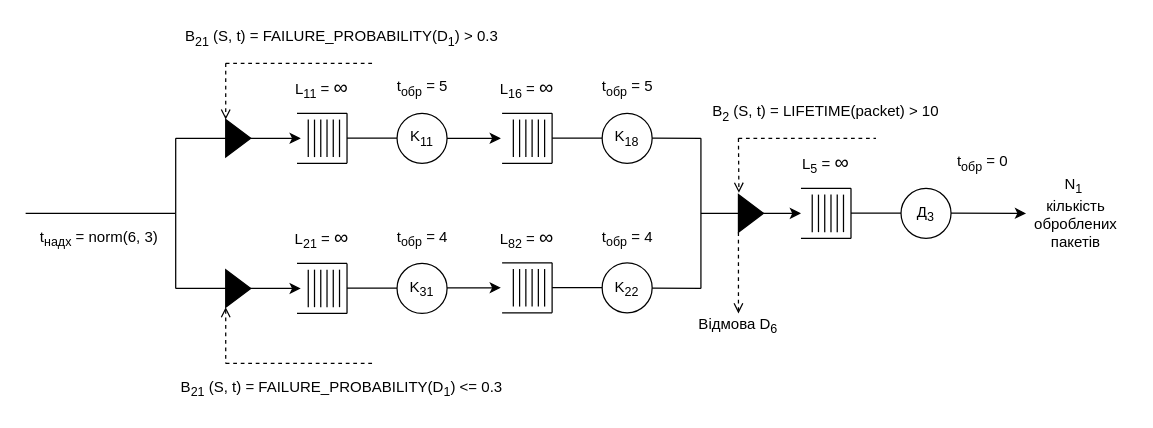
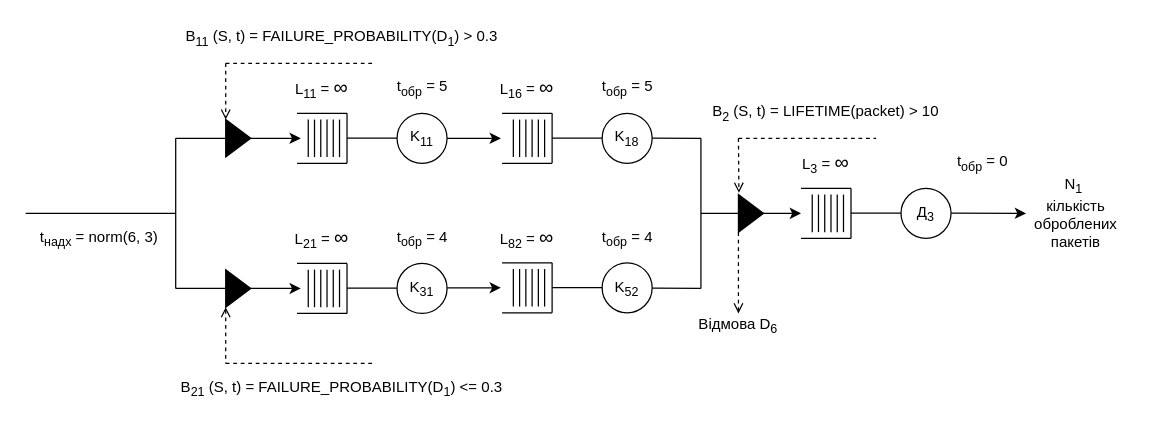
  <mxCell id="0" />
  <mxCell id="1" parent="0" />
  <mxCell id="2" value="t&lt;sub&gt;надх&lt;/sub&gt; = norm(6, 3)" style="text;html=1;align=center;verticalAlign=middle;whiteSpace=wrap;rounded=0;" parent="1" vertex="1"><mxGeometry x="24" y="180" width="110" height="20" as="geometry" /></mxCell>
  <mxCell id="3" value="" style="endArrow=none;html=1;rounded=0;" parent="1" edge="1"><mxGeometry width="50" height="50" relative="1" as="geometry"><mxPoint x="237" y="90" as="sourcePoint" /><mxPoint x="277" y="90" as="targetPoint" /></mxGeometry></mxCell>
  <mxCell id="4" value="" style="endArrow=none;html=1;rounded=0;" parent="1" edge="1"><mxGeometry width="50" height="50" relative="1" as="geometry"><mxPoint x="237" y="130" as="sourcePoint" /><mxPoint x="277" y="130" as="targetPoint" /></mxGeometry></mxCell>
  <mxCell id="5" value="" style="endArrow=none;html=1;rounded=0;" parent="1" edge="1"><mxGeometry width="50" height="50" relative="1" as="geometry"><mxPoint x="277" y="90" as="sourcePoint" /><mxPoint x="277" y="130" as="targetPoint" /></mxGeometry></mxCell>
  <mxCell id="6" value="" style="endArrow=none;html=1;rounded=0;" parent="1" edge="1"><mxGeometry width="50" height="50" relative="1" as="geometry"><mxPoint x="271" y="95" as="sourcePoint" /><mxPoint x="271" y="125" as="targetPoint" /></mxGeometry></mxCell>
  <mxCell id="7" value="" style="endArrow=none;html=1;rounded=0;" parent="1" edge="1"><mxGeometry width="50" height="50" relative="1" as="geometry"><mxPoint x="266" y="95" as="sourcePoint" /><mxPoint x="266" y="125" as="targetPoint" /></mxGeometry></mxCell>
  <mxCell id="8" value="" style="endArrow=none;html=1;rounded=0;" parent="1" edge="1"><mxGeometry width="50" height="50" relative="1" as="geometry"><mxPoint x="261" y="95" as="sourcePoint" /><mxPoint x="261" y="125" as="targetPoint" /></mxGeometry></mxCell>
  <mxCell id="9" value="" style="endArrow=none;html=1;rounded=0;" parent="1" edge="1"><mxGeometry width="50" height="50" relative="1" as="geometry"><mxPoint x="256" y="95" as="sourcePoint" /><mxPoint x="256" y="125" as="targetPoint" /></mxGeometry></mxCell>
  <mxCell id="10" value="" style="endArrow=none;html=1;rounded=0;" parent="1" edge="1"><mxGeometry width="50" height="50" relative="1" as="geometry"><mxPoint x="251" y="95" as="sourcePoint" /><mxPoint x="251" y="125" as="targetPoint" /></mxGeometry></mxCell>
  <mxCell id="11" value="" style="endArrow=none;html=1;rounded=0;" parent="1" edge="1"><mxGeometry width="50" height="50" relative="1" as="geometry"><mxPoint x="246" y="95" as="sourcePoint" /><mxPoint x="246" y="125" as="targetPoint" /></mxGeometry></mxCell>
  <mxCell id="12" value="K&lt;sub&gt;11&lt;/sub&gt;" style="ellipse;whiteSpace=wrap;html=1;aspect=fixed;fillColor=none;" parent="1" vertex="1"><mxGeometry x="317" y="90" width="40" height="40" as="geometry" /></mxCell>
  <mxCell id="13" value="t&lt;sub&gt;обр&lt;/sub&gt; = 5" style="text;html=1;align=center;verticalAlign=middle;whiteSpace=wrap;rounded=0;" parent="1" vertex="1"><mxGeometry x="309.5" y="60" width="55" height="20" as="geometry" /></mxCell>
  <mxCell id="14" value="" style="endArrow=none;html=1;rounded=0;" parent="1" edge="1"><mxGeometry width="50" height="50" relative="1" as="geometry"><mxPoint x="277" y="109.76" as="sourcePoint" /><mxPoint x="317" y="109.76" as="targetPoint" /></mxGeometry></mxCell>
  <mxCell id="15" value="L&lt;sub&gt;11&lt;/sub&gt; = &lt;font style=&quot;font-size: 16px;&quot;&gt;∞&lt;/font&gt;" style="text;html=1;align=center;verticalAlign=middle;whiteSpace=wrap;rounded=0;" parent="1" vertex="1"><mxGeometry x="232" y="60" width="50" height="20" as="geometry" /></mxCell>
  <mxCell id="16" value="" style="endArrow=none;html=1;rounded=0;" parent="1" edge="1"><mxGeometry width="50" height="50" relative="1" as="geometry"><mxPoint y="170" as="sourcePoint" x="20" /><mxPoint x="140" y="170" as="targetPoint" /></mxGeometry></mxCell>
  <mxCell id="17" value="" style="endArrow=none;html=1;rounded=0;" parent="1" edge="1"><mxGeometry width="50" height="50" relative="1" as="geometry"><mxPoint x="140" y="170" as="sourcePoint" /><mxPoint x="140" y="110" as="targetPoint" /></mxGeometry></mxCell>
  <mxCell id="18" value="" style="endArrow=classic;html=1;rounded=0;" parent="1" edge="1"><mxGeometry width="50" height="50" relative="1" as="geometry"><mxPoint x="140" y="110" as="sourcePoint" /><mxPoint x="240" y="110" as="targetPoint" /></mxGeometry></mxCell>
  <mxCell id="19" value="" style="triangle;whiteSpace=wrap;html=1;fillColor=#000000;" parent="1" vertex="1"><mxGeometry x="180" y="95" width="20" height="30" as="geometry" /></mxCell>
  <mxCell id="20" value="" style="endArrow=open;html=1;rounded=0;dashed=1;endFill=0;" parent="1" edge="1"><mxGeometry width="50" height="50" relative="1" as="geometry"><mxPoint x="180" y="50" as="sourcePoint" /><mxPoint x="180" y="95" as="targetPoint" /></mxGeometry></mxCell>
  <mxCell id="21" value="" style="endArrow=none;html=1;rounded=0;dashed=1;" parent="1" edge="1"><mxGeometry width="50" height="50" relative="1" as="geometry"><mxPoint x="180" y="50" as="sourcePoint" /><mxPoint x="300" y="50" as="targetPoint" /></mxGeometry></mxCell>
- <mxCell id="22" value="B&lt;sub&gt;21&lt;/sub&gt; (S, t) = FAILURE_PROBABILITY(D&lt;sub&gt;1&lt;/sub&gt;) &amp;gt; 0.3" style="text;html=1;align=center;verticalAlign=middle;whiteSpace=wrap;rounded=0;" parent="1" vertex="1"><mxGeometry x="130" width="286" height="20" as="geometry" y="20" /></mxCell>
+ <mxCell id="22" value="B&lt;sub&gt;11&lt;/sub&gt; (S, t) = FAILURE_PROBABILITY(D&lt;sub&gt;1&lt;/sub&gt;) &amp;gt; 0.3" style="text;html=1;align=center;verticalAlign=middle;whiteSpace=wrap;rounded=0;" parent="1" vertex="1"><mxGeometry x="130" width="286" height="20" as="geometry" y="20" /></mxCell>
  <mxCell id="23" value="" style="endArrow=none;html=1;rounded=0;" parent="1" edge="1"><mxGeometry width="50" height="50" relative="1" as="geometry"><mxPoint x="140" y="230" as="sourcePoint" /><mxPoint x="140" y="170" as="targetPoint" /></mxGeometry></mxCell>
  <mxCell id="24" value="" style="endArrow=classic;html=1;rounded=0;" parent="1" edge="1"><mxGeometry width="50" height="50" relative="1" as="geometry"><mxPoint x="140" y="230" as="sourcePoint" /><mxPoint x="240" y="230" as="targetPoint" /></mxGeometry></mxCell>
  <mxCell id="25" value="" style="triangle;whiteSpace=wrap;html=1;fillColor=#000000;" parent="1" vertex="1"><mxGeometry x="180" y="215" width="20" height="30" as="geometry" /></mxCell>
  <mxCell id="26" value="" style="endArrow=none;html=1;rounded=0;dashed=1;startArrow=open;startFill=0;endFill=0;" parent="1" edge="1"><mxGeometry width="50" height="50" relative="1" as="geometry"><mxPoint x="180" y="245" as="sourcePoint" /><mxPoint x="180" y="290" as="targetPoint" /></mxGeometry></mxCell>
  <mxCell id="27" value="" style="endArrow=none;html=1;rounded=0;dashed=1;" parent="1" edge="1"><mxGeometry width="50" height="50" relative="1" as="geometry"><mxPoint x="180" y="290" as="sourcePoint" /><mxPoint x="300" y="290" as="targetPoint" /></mxGeometry></mxCell>
  <mxCell id="28" value="B&lt;sub&gt;21&lt;/sub&gt; (S, t) = FAILURE_PROBABILITY(D&lt;sub&gt;1&lt;/sub&gt;) &amp;lt;= 0.3" style="text;html=1;align=center;verticalAlign=middle;whiteSpace=wrap;rounded=0;" parent="1" vertex="1"><mxGeometry x="128" y="300" width="290" height="20" as="geometry" /></mxCell>
  <mxCell id="29" value="" style="endArrow=none;html=1;rounded=0;" parent="1" edge="1"><mxGeometry width="50" height="50" relative="1" as="geometry"><mxPoint x="237" y="210" as="sourcePoint" /><mxPoint x="277" y="210" as="targetPoint" /></mxGeometry></mxCell>
  <mxCell id="30" value="" style="endArrow=none;html=1;rounded=0;" parent="1" edge="1"><mxGeometry width="50" height="50" relative="1" as="geometry"><mxPoint x="237" y="250" as="sourcePoint" /><mxPoint x="277" y="250" as="targetPoint" /></mxGeometry></mxCell>
  <mxCell id="31" value="" style="endArrow=none;html=1;rounded=0;" parent="1" edge="1"><mxGeometry width="50" height="50" relative="1" as="geometry"><mxPoint x="277" y="210" as="sourcePoint" /><mxPoint x="277" y="250" as="targetPoint" /></mxGeometry></mxCell>
  <mxCell id="32" value="" style="endArrow=none;html=1;rounded=0;" parent="1" edge="1"><mxGeometry width="50" height="50" relative="1" as="geometry"><mxPoint x="271" y="215" as="sourcePoint" /><mxPoint x="271" y="245" as="targetPoint" /></mxGeometry></mxCell>
  <mxCell id="33" value="" style="endArrow=none;html=1;rounded=0;" parent="1" edge="1"><mxGeometry width="50" height="50" relative="1" as="geometry"><mxPoint x="266" y="215" as="sourcePoint" /><mxPoint x="266" y="245" as="targetPoint" /></mxGeometry></mxCell>
  <mxCell id="34" value="" style="endArrow=none;html=1;rounded=0;" parent="1" edge="1"><mxGeometry width="50" height="50" relative="1" as="geometry"><mxPoint x="261" y="215" as="sourcePoint" /><mxPoint x="261" y="245" as="targetPoint" /></mxGeometry></mxCell>
  <mxCell id="35" value="" style="endArrow=none;html=1;rounded=0;" parent="1" edge="1"><mxGeometry width="50" height="50" relative="1" as="geometry"><mxPoint x="256" y="215" as="sourcePoint" /><mxPoint x="256" y="245" as="targetPoint" /></mxGeometry></mxCell>
  <mxCell id="36" value="" style="endArrow=none;html=1;rounded=0;" parent="1" edge="1"><mxGeometry width="50" height="50" relative="1" as="geometry"><mxPoint x="251" y="215" as="sourcePoint" /><mxPoint x="251" y="245" as="targetPoint" /></mxGeometry></mxCell>
  <mxCell id="37" value="" style="endArrow=none;html=1;rounded=0;" parent="1" edge="1"><mxGeometry width="50" height="50" relative="1" as="geometry"><mxPoint x="246" y="215" as="sourcePoint" /><mxPoint x="246" y="245" as="targetPoint" /></mxGeometry></mxCell>
  <mxCell id="38" value="K&lt;sub&gt;31&lt;/sub&gt;" style="ellipse;whiteSpace=wrap;html=1;aspect=fixed;fillColor=none;" parent="1" vertex="1"><mxGeometry x="317" y="210" width="40" height="40" as="geometry" /></mxCell>
  <mxCell id="39" value="t&lt;sub&gt;обр&lt;/sub&gt; = 4" style="text;html=1;align=center;verticalAlign=middle;whiteSpace=wrap;rounded=0;" parent="1" vertex="1"><mxGeometry x="309.5" y="180" width="55" height="20" as="geometry" /></mxCell>
  <mxCell id="40" value="" style="endArrow=none;html=1;rounded=0;" parent="1" edge="1"><mxGeometry width="50" height="50" relative="1" as="geometry"><mxPoint x="277" y="229.76" as="sourcePoint" /><mxPoint x="317" y="229.76" as="targetPoint" /></mxGeometry></mxCell>
  <mxCell id="41" value="L&lt;sub&gt;21&lt;/sub&gt; = &lt;font style=&quot;font-size: 16px;&quot;&gt;∞&lt;/font&gt;" style="text;html=1;align=center;verticalAlign=middle;whiteSpace=wrap;rounded=0;" parent="1" vertex="1"><mxGeometry x="232" y="180" width="50" height="20" as="geometry" /></mxCell>
  <mxCell id="42" value="" style="endArrow=none;html=1;rounded=0;" parent="1" edge="1"><mxGeometry width="50" height="50" relative="1" as="geometry"><mxPoint x="401" y="90" as="sourcePoint" /><mxPoint x="441" y="90" as="targetPoint" /></mxGeometry></mxCell>
  <mxCell id="43" value="" style="endArrow=none;html=1;rounded=0;" parent="1" edge="1"><mxGeometry width="50" height="50" relative="1" as="geometry"><mxPoint x="401" y="130" as="sourcePoint" /><mxPoint x="441" y="130" as="targetPoint" /></mxGeometry></mxCell>
  <mxCell id="44" value="" style="endArrow=none;html=1;rounded=0;" parent="1" edge="1"><mxGeometry width="50" height="50" relative="1" as="geometry"><mxPoint x="441" y="90" as="sourcePoint" /><mxPoint x="441" y="130" as="targetPoint" /></mxGeometry></mxCell>
  <mxCell id="45" value="" style="endArrow=none;html=1;rounded=0;" parent="1" edge="1"><mxGeometry width="50" height="50" relative="1" as="geometry"><mxPoint x="435" y="95" as="sourcePoint" /><mxPoint x="435" y="125" as="targetPoint" /></mxGeometry></mxCell>
  <mxCell id="46" value="" style="endArrow=none;html=1;rounded=0;" parent="1" edge="1"><mxGeometry width="50" height="50" relative="1" as="geometry"><mxPoint x="430" y="95" as="sourcePoint" /><mxPoint x="430" y="125" as="targetPoint" /></mxGeometry></mxCell>
  <mxCell id="47" value="" style="endArrow=none;html=1;rounded=0;" parent="1" edge="1"><mxGeometry width="50" height="50" relative="1" as="geometry"><mxPoint x="425" y="95" as="sourcePoint" /><mxPoint x="425" y="125" as="targetPoint" /></mxGeometry></mxCell>
  <mxCell id="48" value="" style="endArrow=none;html=1;rounded=0;" parent="1" edge="1"><mxGeometry width="50" height="50" relative="1" as="geometry"><mxPoint x="420" y="95" as="sourcePoint" /><mxPoint x="420" y="125" as="targetPoint" /></mxGeometry></mxCell>
  <mxCell id="49" value="" style="endArrow=none;html=1;rounded=0;" parent="1" edge="1"><mxGeometry width="50" height="50" relative="1" as="geometry"><mxPoint x="415" y="95" as="sourcePoint" /><mxPoint x="415" y="125" as="targetPoint" /></mxGeometry></mxCell>
  <mxCell id="50" value="" style="endArrow=none;html=1;rounded=0;" parent="1" edge="1"><mxGeometry width="50" height="50" relative="1" as="geometry"><mxPoint x="410" y="95" as="sourcePoint" /><mxPoint x="410" y="125" as="targetPoint" /></mxGeometry></mxCell>
  <mxCell id="51" value="K&lt;sub&gt;18&lt;/sub&gt;" style="ellipse;whiteSpace=wrap;html=1;aspect=fixed;fillColor=none;" parent="1" vertex="1"><mxGeometry x="481" y="90" width="40" height="40" as="geometry" /></mxCell>
  <mxCell id="52" value="t&lt;sub&gt;обр&lt;/sub&gt; = 5" style="text;html=1;align=center;verticalAlign=middle;whiteSpace=wrap;rounded=0;" parent="1" vertex="1"><mxGeometry x="473.5" y="60" width="55" height="20" as="geometry" /></mxCell>
  <mxCell id="53" value="" style="endArrow=none;html=1;rounded=0;" parent="1" edge="1"><mxGeometry width="50" height="50" relative="1" as="geometry"><mxPoint x="441" y="109.76" as="sourcePoint" /><mxPoint x="481" y="109.76" as="targetPoint" /></mxGeometry></mxCell>
  <mxCell id="54" value="L&lt;sub&gt;16&lt;/sub&gt; = &lt;font style=&quot;font-size: 16px;&quot;&gt;∞&lt;/font&gt;" style="text;html=1;align=center;verticalAlign=middle;whiteSpace=wrap;rounded=0;" parent="1" vertex="1"><mxGeometry x="396" y="60" width="50" height="20" as="geometry" /></mxCell>
  <mxCell id="55" value="" style="endArrow=classic;html=1;rounded=0;" parent="1" edge="1"><mxGeometry width="50" height="50" relative="1" as="geometry"><mxPoint x="357" y="110" as="sourcePoint" /><mxPoint x="400" y="110" as="targetPoint" /></mxGeometry></mxCell>
  <mxCell id="56" value="" style="endArrow=none;html=1;rounded=0;" parent="1" edge="1"><mxGeometry width="50" height="50" relative="1" as="geometry"><mxPoint x="401" y="209.52" as="sourcePoint" /><mxPoint x="441" y="209.52" as="targetPoint" /></mxGeometry></mxCell>
  <mxCell id="57" value="" style="endArrow=none;html=1;rounded=0;" parent="1" edge="1"><mxGeometry width="50" height="50" relative="1" as="geometry"><mxPoint x="401" y="249.52" as="sourcePoint" /><mxPoint x="441" y="249.52" as="targetPoint" /></mxGeometry></mxCell>
  <mxCell id="58" value="" style="endArrow=none;html=1;rounded=0;" parent="1" edge="1"><mxGeometry width="50" height="50" relative="1" as="geometry"><mxPoint x="441" y="209.52" as="sourcePoint" /><mxPoint x="441" y="249.52" as="targetPoint" /></mxGeometry></mxCell>
  <mxCell id="59" value="" style="endArrow=none;html=1;rounded=0;" parent="1" edge="1"><mxGeometry width="50" height="50" relative="1" as="geometry"><mxPoint x="435" y="214.52" as="sourcePoint" /><mxPoint x="435" y="244.52" as="targetPoint" /></mxGeometry></mxCell>
  <mxCell id="60" value="" style="endArrow=none;html=1;rounded=0;" parent="1" edge="1"><mxGeometry width="50" height="50" relative="1" as="geometry"><mxPoint x="430" y="214.52" as="sourcePoint" /><mxPoint x="430" y="244.52" as="targetPoint" /></mxGeometry></mxCell>
  <mxCell id="61" value="" style="endArrow=none;html=1;rounded=0;" parent="1" edge="1"><mxGeometry width="50" height="50" relative="1" as="geometry"><mxPoint x="425" y="214.52" as="sourcePoint" /><mxPoint x="425" y="244.52" as="targetPoint" /></mxGeometry></mxCell>
  <mxCell id="62" value="" style="endArrow=none;html=1;rounded=0;" parent="1" edge="1"><mxGeometry width="50" height="50" relative="1" as="geometry"><mxPoint x="420" y="214.52" as="sourcePoint" /><mxPoint x="420" y="244.52" as="targetPoint" /></mxGeometry></mxCell>
  <mxCell id="63" value="" style="endArrow=none;html=1;rounded=0;" parent="1" edge="1"><mxGeometry width="50" height="50" relative="1" as="geometry"><mxPoint x="415" y="214.52" as="sourcePoint" /><mxPoint x="415" y="244.52" as="targetPoint" /></mxGeometry></mxCell>
  <mxCell id="64" value="" style="endArrow=none;html=1;rounded=0;" parent="1" edge="1"><mxGeometry width="50" height="50" relative="1" as="geometry"><mxPoint x="410" y="214.52" as="sourcePoint" /><mxPoint x="410" y="244.52" as="targetPoint" /></mxGeometry></mxCell>
- <mxCell id="65" value="K&lt;sub&gt;22&lt;/sub&gt;" style="ellipse;whiteSpace=wrap;html=1;aspect=fixed;fillColor=none;" parent="1" vertex="1"><mxGeometry x="481" y="209.52" width="40" height="40" as="geometry" /></mxCell>
+ <mxCell id="65" value="K&lt;sub&gt;52&lt;/sub&gt;" style="ellipse;whiteSpace=wrap;html=1;aspect=fixed;fillColor=none;" parent="1" vertex="1"><mxGeometry x="481" y="209.52" width="40" height="40" as="geometry" /></mxCell>
  <mxCell id="66" value="t&lt;sub&gt;обр&lt;/sub&gt; = 4" style="text;html=1;align=center;verticalAlign=middle;whiteSpace=wrap;rounded=0;" parent="1" vertex="1"><mxGeometry x="473.5" y="179.52" width="55" height="20" as="geometry" /></mxCell>
  <mxCell id="67" value="" style="endArrow=none;html=1;rounded=0;" parent="1" edge="1"><mxGeometry width="50" height="50" relative="1" as="geometry"><mxPoint x="441" y="229.28" as="sourcePoint" /><mxPoint x="481" y="229.28" as="targetPoint" /></mxGeometry></mxCell>
  <mxCell id="68" value="L&lt;sub&gt;82&lt;/sub&gt; = &lt;font style=&quot;font-size: 16px;&quot;&gt;∞&lt;/font&gt;" style="text;html=1;align=center;verticalAlign=middle;whiteSpace=wrap;rounded=0;" parent="1" vertex="1"><mxGeometry x="396" y="179.52" width="50" height="20" as="geometry" /></mxCell>
  <mxCell id="69" value="" style="endArrow=classic;html=1;rounded=0;" parent="1" edge="1"><mxGeometry width="50" height="50" relative="1" as="geometry"><mxPoint x="357" y="229.52" as="sourcePoint" /><mxPoint x="400" y="229.52" as="targetPoint" /></mxGeometry></mxCell>
  <mxCell id="70" value="" style="endArrow=none;html=1;rounded=0;" parent="1" edge="1"><mxGeometry width="50" height="50" relative="1" as="geometry"><mxPoint x="521" y="109.76" as="sourcePoint" /><mxPoint x="560" y="110" as="targetPoint" /></mxGeometry></mxCell>
  <mxCell id="71" value="" style="endArrow=none;html=1;rounded=0;" parent="1" edge="1"><mxGeometry width="50" height="50" relative="1" as="geometry"><mxPoint x="521" y="229.76" as="sourcePoint" /><mxPoint x="560" y="230" as="targetPoint" /></mxGeometry></mxCell>
  <mxCell id="72" value="" style="endArrow=none;html=1;rounded=0;" parent="1" edge="1"><mxGeometry width="50" height="50" relative="1" as="geometry"><mxPoint x="560" y="230" as="sourcePoint" /><mxPoint x="560" y="110" as="targetPoint" /></mxGeometry></mxCell>
  <mxCell id="73" value="" style="endArrow=classic;html=1;rounded=0;" parent="1" edge="1"><mxGeometry width="50" height="50" relative="1" as="geometry"><mxPoint x="560" y="170" as="sourcePoint" /><mxPoint x="640" y="170" as="targetPoint" /></mxGeometry></mxCell>
  <mxCell id="74" value="" style="endArrow=none;html=1;rounded=0;" parent="1" edge="1"><mxGeometry width="50" height="50" relative="1" as="geometry"><mxPoint x="640" y="150" as="sourcePoint" /><mxPoint x="680" y="150" as="targetPoint" /></mxGeometry></mxCell>
  <mxCell id="75" value="" style="endArrow=none;html=1;rounded=0;" parent="1" edge="1"><mxGeometry width="50" height="50" relative="1" as="geometry"><mxPoint x="640" y="190" as="sourcePoint" /><mxPoint x="680" y="190" as="targetPoint" /></mxGeometry></mxCell>
  <mxCell id="76" value="" style="endArrow=none;html=1;rounded=0;" parent="1" edge="1"><mxGeometry width="50" height="50" relative="1" as="geometry"><mxPoint x="680" y="150" as="sourcePoint" /><mxPoint x="680" y="190" as="targetPoint" /></mxGeometry></mxCell>
  <mxCell id="77" value="" style="endArrow=none;html=1;rounded=0;" parent="1" edge="1"><mxGeometry width="50" height="50" relative="1" as="geometry"><mxPoint x="674" y="155" as="sourcePoint" /><mxPoint x="674" y="185" as="targetPoint" /></mxGeometry></mxCell>
  <mxCell id="78" value="" style="endArrow=none;html=1;rounded=0;" parent="1" edge="1"><mxGeometry width="50" height="50" relative="1" as="geometry"><mxPoint x="669" y="155" as="sourcePoint" /><mxPoint x="669" y="185" as="targetPoint" /></mxGeometry></mxCell>
  <mxCell id="79" value="" style="endArrow=none;html=1;rounded=0;" parent="1" edge="1"><mxGeometry width="50" height="50" relative="1" as="geometry"><mxPoint x="664" y="155" as="sourcePoint" /><mxPoint x="664" y="185" as="targetPoint" /></mxGeometry></mxCell>
  <mxCell id="80" value="" style="endArrow=none;html=1;rounded=0;" parent="1" edge="1"><mxGeometry width="50" height="50" relative="1" as="geometry"><mxPoint x="659" y="155" as="sourcePoint" /><mxPoint x="659" y="185" as="targetPoint" /></mxGeometry></mxCell>
  <mxCell id="81" value="" style="endArrow=none;html=1;rounded=0;" parent="1" edge="1"><mxGeometry width="50" height="50" relative="1" as="geometry"><mxPoint x="654" y="155" as="sourcePoint" /><mxPoint x="654" y="185" as="targetPoint" /></mxGeometry></mxCell>
  <mxCell id="82" value="" style="endArrow=none;html=1;rounded=0;" parent="1" edge="1"><mxGeometry width="50" height="50" relative="1" as="geometry"><mxPoint x="649" y="155" as="sourcePoint" /><mxPoint x="649" y="185" as="targetPoint" /></mxGeometry></mxCell>
  <mxCell id="83" value="Д&lt;sub&gt;3&lt;/sub&gt;" style="ellipse;whiteSpace=wrap;html=1;aspect=fixed;fillColor=none;" parent="1" vertex="1"><mxGeometry x="720" y="150" width="40" height="40" as="geometry" /></mxCell>
  <mxCell id="84" value="t&lt;sub&gt;обр&lt;/sub&gt; = 0" style="text;html=1;align=center;verticalAlign=middle;whiteSpace=wrap;rounded=0;" parent="1" vertex="1"><mxGeometry x="757.5" y="120" width="55" height="20" as="geometry" /></mxCell>
  <mxCell id="85" value="" style="endArrow=none;html=1;rounded=0;" parent="1" edge="1"><mxGeometry width="50" height="50" relative="1" as="geometry"><mxPoint x="680" y="169.76" as="sourcePoint" /><mxPoint x="720" y="169.76" as="targetPoint" /></mxGeometry></mxCell>
- <mxCell id="86" value="L&lt;sub&gt;5&lt;/sub&gt; = &lt;font style=&quot;font-size: 16px;&quot;&gt;∞&lt;/font&gt;" style="text;html=1;align=center;verticalAlign=middle;whiteSpace=wrap;rounded=0;" parent="1" vertex="1"><mxGeometry x="635" y="120" width="50" height="20" as="geometry" /></mxCell>
+ <mxCell id="86" value="L&lt;sub&gt;3&lt;/sub&gt; = &lt;font style=&quot;font-size: 16px;&quot;&gt;∞&lt;/font&gt;" style="text;html=1;align=center;verticalAlign=middle;whiteSpace=wrap;rounded=0;" parent="1" vertex="1"><mxGeometry x="635" y="120" width="50" height="20" as="geometry" /></mxCell>
  <mxCell id="87" value="" style="endArrow=open;html=1;rounded=0;dashed=1;endFill=0;entryX=0.019;entryY=0.019;entryDx=0;entryDy=0;entryPerimeter=0;" parent="1" edge="1"><mxGeometry width="50" height="50" relative="1" as="geometry"><mxPoint x="590" y="110" as="sourcePoint" /><mxPoint x="590.38" y="153.57" as="targetPoint" /></mxGeometry></mxCell>
  <mxCell id="88" value="" style="endArrow=none;html=1;rounded=0;dashed=1;" parent="1" edge="1"><mxGeometry width="50" height="50" relative="1" as="geometry"><mxPoint x="590" y="110" as="sourcePoint" /><mxPoint x="700" y="110" as="targetPoint" /></mxGeometry></mxCell>
  <mxCell id="89" value="B&lt;sub&gt;2&lt;/sub&gt; (S, t) = LIFETIME(packet) &amp;gt; 10" style="text;html=1;align=center;verticalAlign=middle;whiteSpace=wrap;rounded=0;" parent="1" vertex="1"><mxGeometry x="566" y="80" width="188" height="20" as="geometry" /></mxCell>
  <mxCell id="90" value="" style="triangle;whiteSpace=wrap;html=1;fillColor=#000000;" parent="1" vertex="1"><mxGeometry x="590" y="155" width="20" height="30" as="geometry" /></mxCell>
  <mxCell id="91" value="" style="endArrow=classic;html=1;rounded=0;" parent="1" edge="1"><mxGeometry width="50" height="50" relative="1" as="geometry"><mxPoint x="760" y="169.76" as="sourcePoint" /><mxPoint x="820" y="170" as="targetPoint" /></mxGeometry></mxCell>
  <mxCell id="92" value="" style="endArrow=open;html=1;rounded=0;dashed=1;endFill=0;" parent="1" edge="1"><mxGeometry width="50" height="50" relative="1" as="geometry"><mxPoint x="590" y="185" as="sourcePoint" /><mxPoint x="590" y="250" as="targetPoint" /></mxGeometry></mxCell>
  <mxCell id="93" value="Відмова D&lt;sub&gt;6&lt;/sub&gt;" style="text;html=1;align=center;verticalAlign=middle;whiteSpace=wrap;rounded=0;" parent="1" vertex="1"><mxGeometry x="555" y="250" width="70" height="20" as="geometry" /></mxCell>
  <mxCell id="94" value="&lt;div&gt;N&lt;sub&gt;1&lt;/sub&gt;&amp;nbsp;&lt;/div&gt;&lt;div&gt;кількість оброблених пакетів&lt;/div&gt;" style="text;html=1;align=center;verticalAlign=middle;whiteSpace=wrap;rounded=0;" parent="1" vertex="1"><mxGeometry x="820" y="136.25" width="80" height="67.5" as="geometry" /></mxCell>
